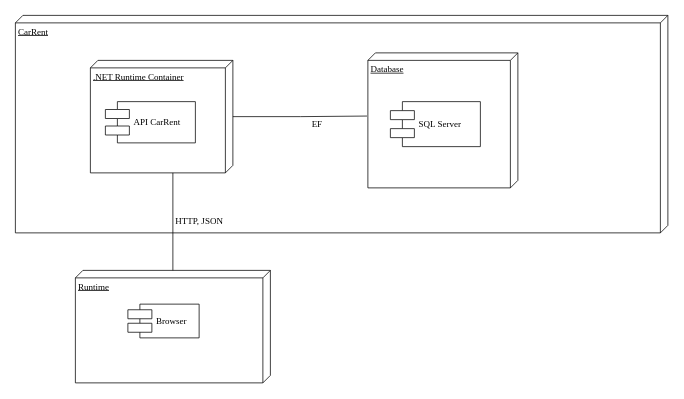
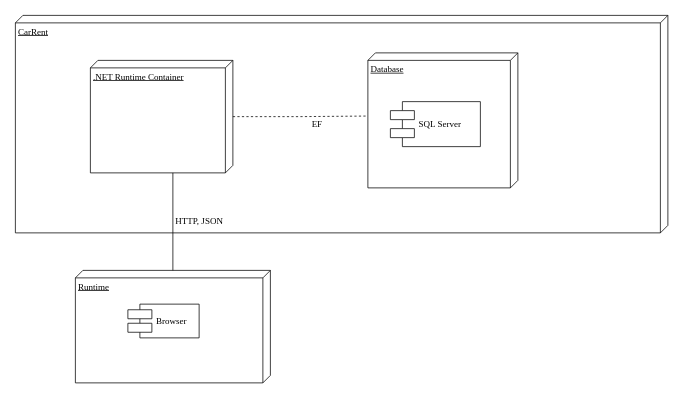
  <mxCell id="0" />
  <mxCell id="1" parent="0" />
  <mxCell id="2" value="CarRent" style="verticalAlign=top;align=left;spacingTop=8;spacingLeft=2;spacingRight=12;shape=cube;size=10;direction=south;fontStyle=4;html=1;rounded=0;shadow=0;comic=0;labelBackgroundColor=none;strokeWidth=1;fontFamily=Verdana;fontSize=12;fillColor=none;" vertex="1" parent="1"><mxGeometry x="20" y="20" width="870" height="290" as="geometry" /></mxCell>
  <mxCell id="3" value=".NET Runtime Container" style="verticalAlign=top;align=left;spacingTop=8;spacingLeft=2;spacingRight=12;shape=cube;size=10;direction=south;fontStyle=4;html=1;rounded=0;shadow=0;comic=0;labelBackgroundColor=none;strokeWidth=1;fontFamily=Verdana;fontSize=12" parent="1" vertex="1"><mxGeometry x="120" y="80" width="190" height="150" as="geometry" /></mxCell>
  <mxCell id="4" value="Database" style="verticalAlign=top;align=left;spacingTop=8;spacingLeft=2;spacingRight=12;shape=cube;size=10;direction=south;fontStyle=4;html=1;rounded=0;shadow=0;comic=0;labelBackgroundColor=none;strokeWidth=1;fontFamily=Verdana;fontSize=12" parent="1" vertex="1"><mxGeometry x="490" y="70" width="200" height="180" as="geometry" /></mxCell>
  <mxCell id="5" value="Runtime" style="verticalAlign=top;align=left;spacingTop=8;spacingLeft=2;spacingRight=12;shape=cube;size=10;direction=south;fontStyle=4;html=1;rounded=0;shadow=0;comic=0;labelBackgroundColor=none;strokeWidth=1;fontFamily=Verdana;fontSize=12" parent="1" vertex="1"><mxGeometry x="100" y="360" width="260" height="150" as="geometry" /></mxCell>
- <mxCell id="6" value="API CarRent" style="shape=component;align=left;spacingLeft=36;rounded=0;shadow=0;comic=0;labelBackgroundColor=none;strokeWidth=1;fontFamily=Verdana;fontSize=12;html=1;" parent="1" vertex="1"><mxGeometry x="140" y="135" width="120" height="55" as="geometry" /></mxCell>
  <mxCell id="7" value="SQL Server" style="shape=component;align=left;spacingLeft=36;rounded=0;shadow=0;comic=0;labelBackgroundColor=none;strokeWidth=1;fontFamily=Verdana;fontSize=12;html=1;" parent="1" vertex="1"><mxGeometry x="520" y="135" width="120" height="60" as="geometry" /></mxCell>
  <mxCell id="8" value="Browser" style="shape=component;align=left;spacingLeft=36;rounded=0;shadow=0;comic=0;labelBackgroundColor=none;strokeWidth=1;fontFamily=Verdana;fontSize=12;html=1;" parent="1" vertex="1"><mxGeometry x="170" y="405" width="95" height="45" as="geometry" /></mxCell>
- <mxCell id="9" value="EF" style="edgeStyle=orthogonalEdgeStyle;rounded=0;html=1;labelBackgroundColor=none;startArrow=none;startFill=0;startSize=8;endArrow=none;endFill=0;endSize=16;fontFamily=Verdana;fontSize=12;entryX=0.468;entryY=1.006;entryDx=0;entryDy=0;entryPerimeter=0;spacingTop=20;" parent="1" source="3" target="4" edge="1"><mxGeometry x="-0.027" y="-25" relative="1" as="geometry"><Array as="points" /><mxPoint x="25" y="-25" as="offset" /></mxGeometry></mxCell>
+ <mxCell id="9" value="EF" style="edgeStyle=orthogonalEdgeStyle;rounded=0;html=1;labelBackgroundColor=none;startArrow=none;startFill=0;startSize=8;endArrow=none;endFill=0;endSize=16;fontFamily=Verdana;fontSize=12;entryX=0.468;entryY=1.006;entryDx=0;entryDy=0;entryPerimeter=0;spacingTop=20;dashed=1;" parent="1" source="3" target="4" edge="1"><mxGeometry x="-0.027" y="-25" relative="1" as="geometry"><Array as="points" /><mxPoint x="25" y="-25" as="offset" /></mxGeometry></mxCell>
  <mxCell id="10" value="HTTP, JSON" style="edgeStyle=orthogonalEdgeStyle;rounded=0;html=1;labelBackgroundColor=none;startArrow=none;startFill=0;startSize=8;endArrow=none;endFill=0;endSize=16;fontFamily=Verdana;fontSize=12;spacingLeft=70;" parent="1" source="5" target="3" edge="1"><mxGeometry relative="1" as="geometry"><Array as="points"><mxPoint x="245" y="485" /></Array></mxGeometry></mxCell>
